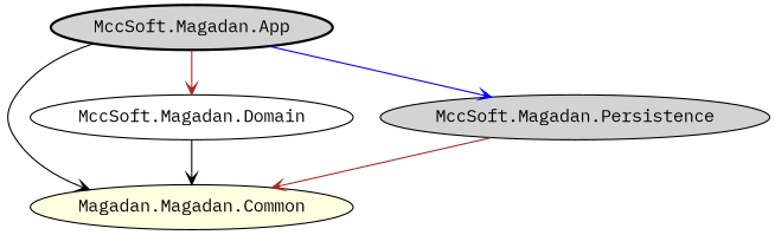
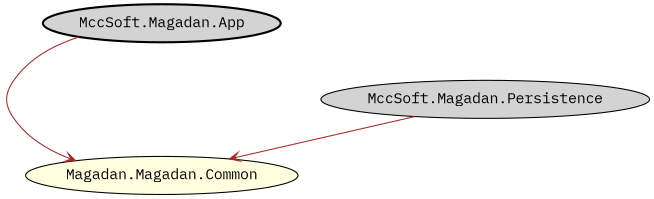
  digraph {
    fontname="IBM Plex Mono"
    nodesep=0.3
    rankdir=TB
    node [fillcolor=lightgrey fontname="IBM Plex Mono" style=filled]
    edge [arrowhead=vee arrowsize=0.9 color=black fontname="IBM Plex Mono"]
    "MccSoft.Magadan.App" [style="bold,filled"]
    n2 [fillcolor=lightyellow label="Magadan.Magadan.Common"]
-   "MccSoft.Magadan.Domain" [fillcolor=white]
    "MccSoft.Magadan.Persistence"
-   "MccSoft.Magadan.App" -> n2
-   "MccSoft.Magadan.App" -> "MccSoft.Magadan.Domain" [color=brown]
-   "MccSoft.Magadan.App" -> "MccSoft.Magadan.Persistence" [color=blue]
-   "MccSoft.Magadan.Domain" -> n2
+   "MccSoft.Magadan.App" -> n2 [color=brown]
    "MccSoft.Magadan.Persistence" -> n2 [color=brown]
  }
